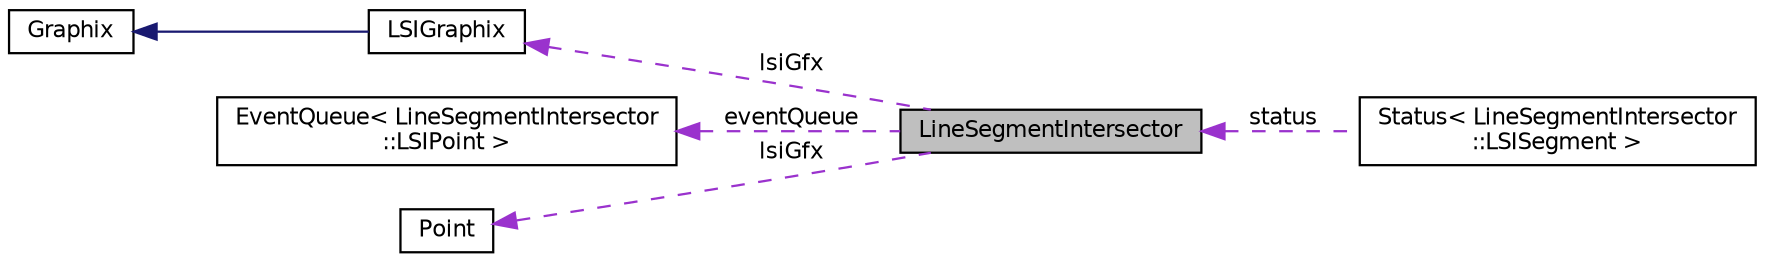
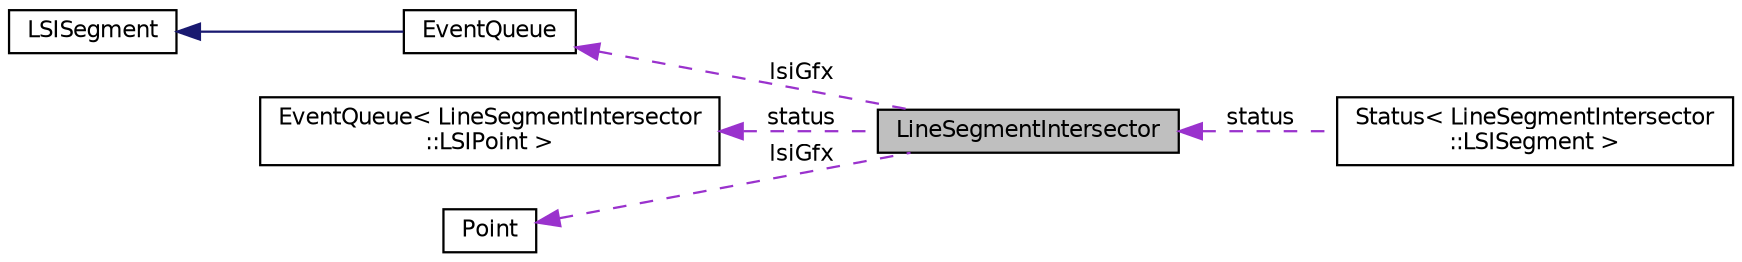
  digraph {
    rankdir=LR
    node [color=black fillcolor=white fontname=Helvetica fontsize=10 shape=record style=filled]
    edge [color=darkorchid3 dir=back fontname=Helvetica fontsize=10 labelfontname=Helvetica labelfontsize=10 style=dashed]
    n1 [fillcolor=grey75 fontcolor=black height=0.2 label=LineSegmentIntersector width=0.4]
    n2 [height=0.2 label="Status\< LineSegmentIntersector\l::LSISegment \>" width=0.4]
-   n3 [height=0.2 label=LSIGraphix width=0.4]
-   n4 [height=0.2 label=Graphix width=0.4]
+   n3 [height=0.2 label=EventQueue width=0.4]
+   n4 [height=0.2 label=LSISegment width=0.4]
    n5 [height=0.2 label="EventQueue\< LineSegmentIntersector\l::LSIPoint \>" width=0.4]
    n6 [height=0.2 label=Point width=0.4]
    n1 -> n2 [label=" status"]
    n3 -> n1 [label=" lsiGfx"]
    n4 -> n3 [color=midnightblue style=solid]
-   n5 -> n1 [label=" eventQueue"]
+   n5 -> n1 [label=" status"]
    n6 -> n1 [label=" lsiGfx"]
  }
